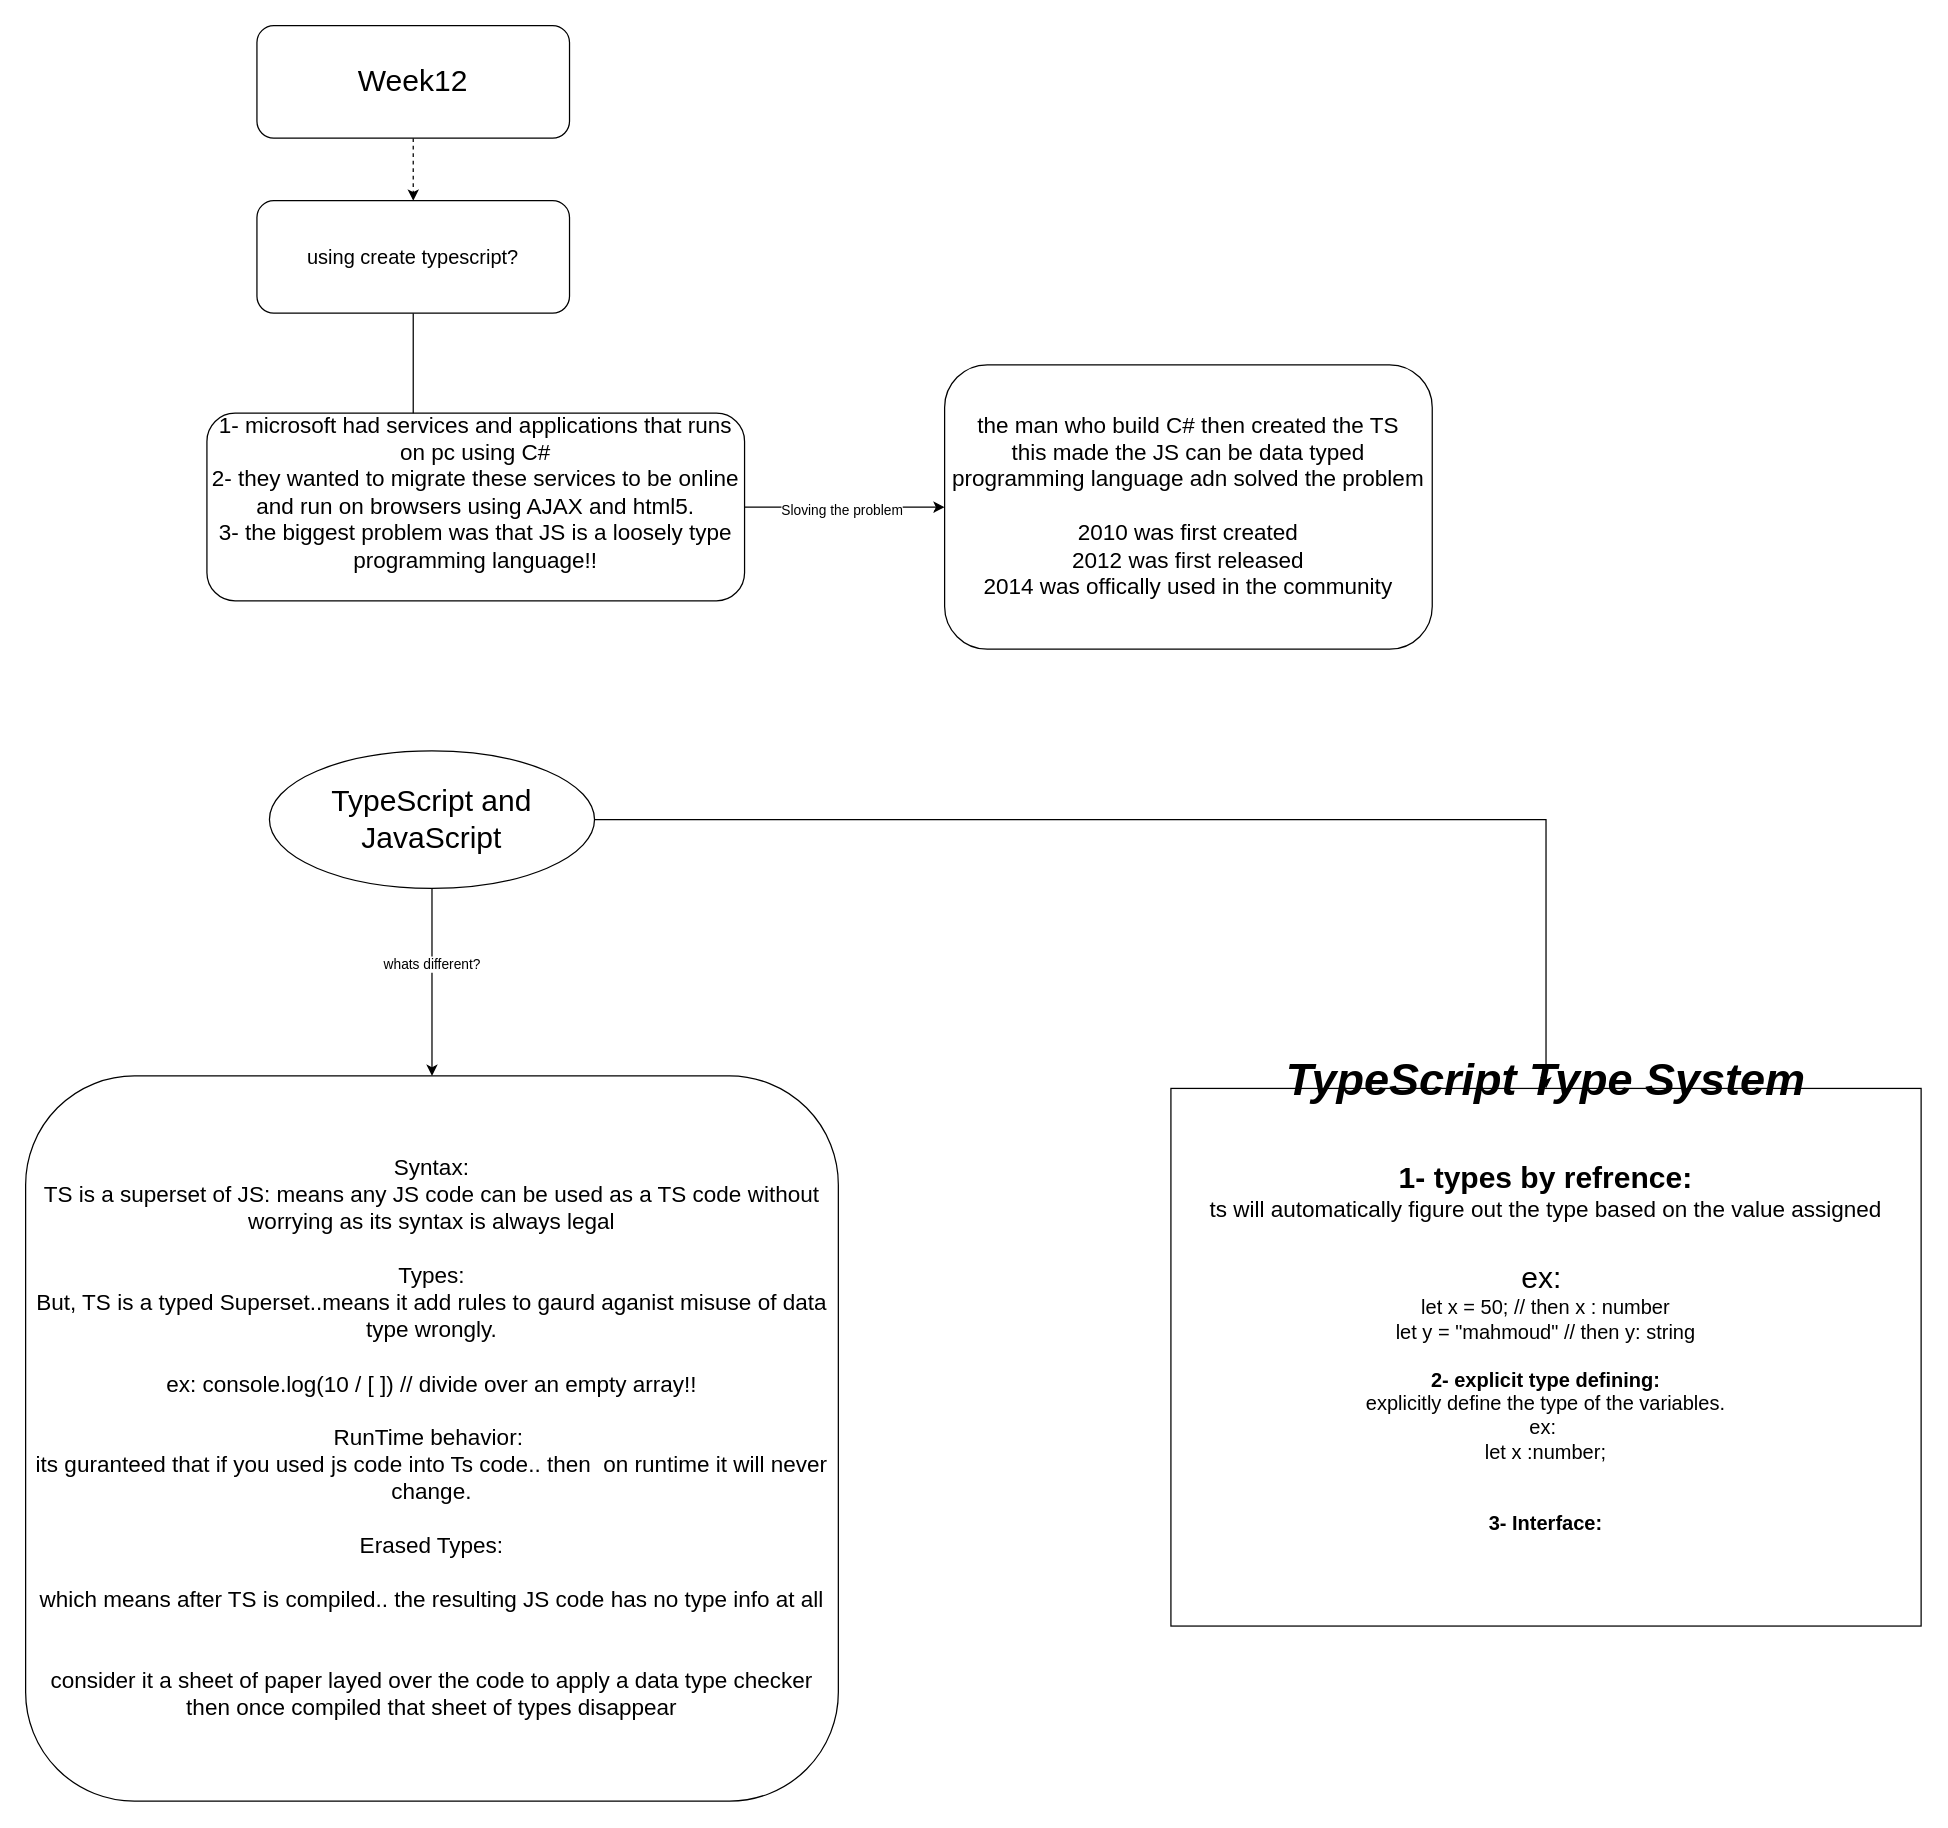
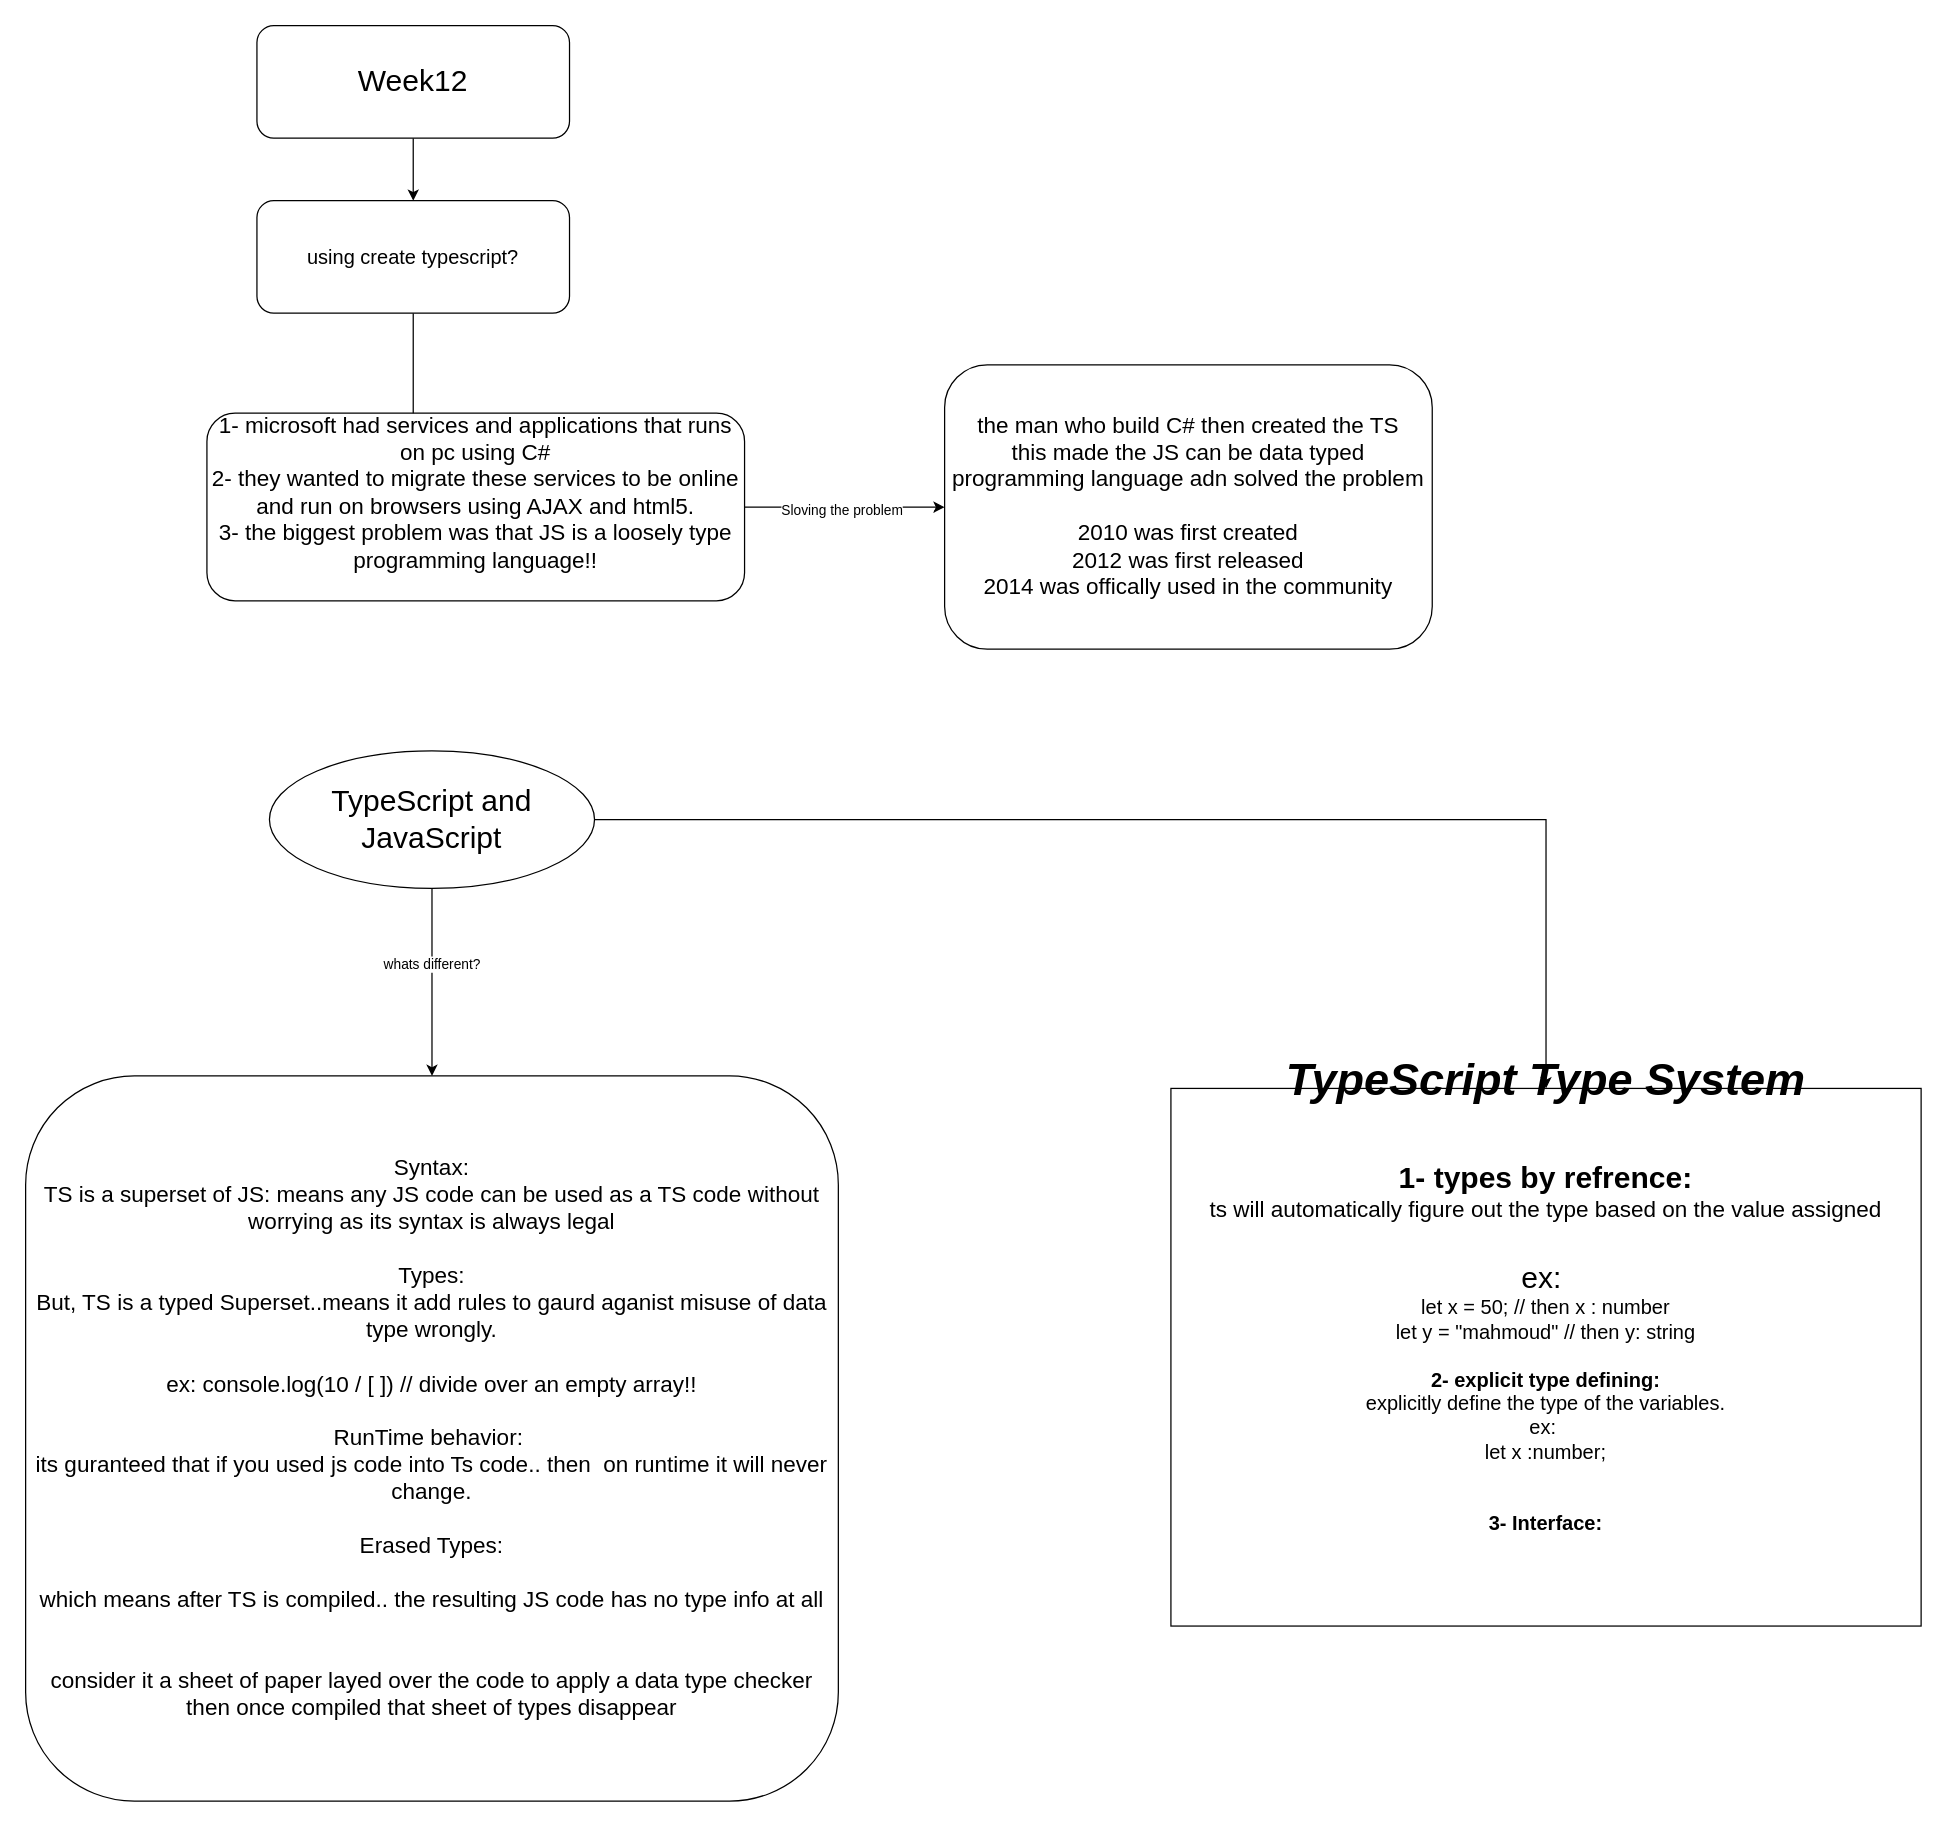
  <mxCell id="0" />
  <mxCell id="1" parent="0" />
- <mxCell id="2" value="" style="edgeStyle=orthogonalEdgeStyle;rounded=0;orthogonalLoop=1;jettySize=auto;html=1;dashed=1;" edge="1" parent="1" source="3" target="5"><mxGeometry relative="1" as="geometry" /></mxCell>
+ <mxCell id="2" value="" style="edgeStyle=orthogonalEdgeStyle;rounded=0;orthogonalLoop=1;jettySize=auto;html=1;" edge="1" parent="1" source="3" target="5"><mxGeometry relative="1" as="geometry" /></mxCell>
  <mxCell id="3" value="&lt;div&gt;&lt;span style=&quot;font-size: 24px;&quot;&gt;Week12&lt;/span&gt;&lt;/div&gt;" style="rounded=1;whiteSpace=wrap;html=1;" vertex="1" parent="1"><mxGeometry x="205" y="20" width="250" height="90" as="geometry" /></mxCell>
  <mxCell id="4" value="" style="edgeStyle=orthogonalEdgeStyle;rounded=0;orthogonalLoop=1;jettySize=auto;html=1;" edge="1" parent="1" source="5"><mxGeometry relative="1" as="geometry"><mxPoint x="330" y="345" as="targetPoint" /></mxGeometry></mxCell>
  <mxCell id="5" value="&lt;font size=&quot;3&quot;&gt;using create typescript?&lt;/font&gt;" style="rounded=1;whiteSpace=wrap;html=1;" vertex="1" parent="1"><mxGeometry x="205" y="160" width="250" height="90" as="geometry" /></mxCell>
  <mxCell id="6" value="" style="edgeStyle=orthogonalEdgeStyle;rounded=0;orthogonalLoop=1;jettySize=auto;html=1;" edge="1" parent="1" source="8" target="9"><mxGeometry relative="1" as="geometry" /></mxCell>
  <mxCell id="7" value="Sloving the problem" style="edgeLabel;html=1;align=center;verticalAlign=middle;resizable=0;points=[];" vertex="1" connectable="0" parent="6"><mxGeometry x="-0.033" y="-2" relative="1" as="geometry"><mxPoint as="offset" /></mxGeometry></mxCell>
  <mxCell id="8" value="&lt;font style=&quot;font-size: 18px;&quot;&gt;1- microsoft had services and applications that runs on pc using C#&lt;/font&gt;&lt;div&gt;&lt;font style=&quot;font-size: 18px;&quot;&gt;2- they wanted to migrate these services to be online and run on browsers using AJAX and html5.&lt;/font&gt;&lt;/div&gt;&lt;div&gt;&lt;font style=&quot;font-size: 18px;&quot;&gt;3- the biggest problem was that JS is a loosely type programming language!!&lt;/font&gt;&lt;/div&gt;&lt;div&gt;&lt;font style=&quot;font-size: 18px;&quot;&gt;&lt;br&gt;&lt;/font&gt;&lt;/div&gt;" style="rounded=1;whiteSpace=wrap;html=1;" vertex="1" parent="1"><mxGeometry x="165" y="330" width="430" height="150" as="geometry" /></mxCell>
  <mxCell id="9" value="&lt;font style=&quot;font-size: 18px;&quot;&gt;the man who build C# then created the TS&lt;/font&gt;&lt;div&gt;&lt;span style=&quot;font-size: 18px;&quot;&gt;this made the JS can be data typed programming language adn solved the problem&lt;/span&gt;&lt;/div&gt;&lt;div&gt;&lt;span style=&quot;font-size: 18px;&quot;&gt;&lt;br&gt;&lt;/span&gt;&lt;/div&gt;&lt;div&gt;&lt;span style=&quot;font-size: 18px;&quot;&gt;2010 was first created&lt;/span&gt;&lt;/div&gt;&lt;div&gt;&lt;span style=&quot;font-size: 18px;&quot;&gt;2012 was first released&lt;/span&gt;&lt;/div&gt;&lt;div&gt;&lt;span style=&quot;font-size: 18px;&quot;&gt;2014 was offically used in the community&lt;/span&gt;&lt;/div&gt;" style="rounded=1;whiteSpace=wrap;html=1;" vertex="1" parent="1"><mxGeometry x="755" y="291.25" width="390" height="227.5" as="geometry" /></mxCell>
  <mxCell id="10" style="edgeStyle=orthogonalEdgeStyle;rounded=0;orthogonalLoop=1;jettySize=auto;html=1;entryX=0.5;entryY=0;entryDx=0;entryDy=0;" edge="1" parent="1" source="13" target="14"><mxGeometry relative="1" as="geometry" /></mxCell>
  <mxCell id="11" value="whats different?" style="edgeLabel;html=1;align=center;verticalAlign=middle;resizable=0;points=[];" vertex="1" connectable="0" parent="10"><mxGeometry x="-0.198" y="-1" relative="1" as="geometry"><mxPoint as="offset" /></mxGeometry></mxCell>
  <mxCell id="12" value="" style="edgeStyle=orthogonalEdgeStyle;rounded=0;orthogonalLoop=1;jettySize=auto;html=1;" edge="1" parent="1" source="13" target="15"><mxGeometry relative="1" as="geometry" /></mxCell>
  <mxCell id="13" value="&lt;font style=&quot;font-size: 24px;&quot;&gt;TypeScript and JavaScript&lt;/font&gt;" style="ellipse;whiteSpace=wrap;html=1;" vertex="1" parent="1"><mxGeometry x="215" y="600" width="260" height="110" as="geometry" /></mxCell>
  <mxCell id="14" value="&lt;div&gt;&lt;span style=&quot;font-size: 18px;&quot;&gt;Syntax:&lt;/span&gt;&lt;/div&gt;&lt;span style=&quot;font-size: 18px;&quot;&gt;TS is a superset of JS: means any JS code can be used as a TS code without worrying as its syntax is always legal&lt;/span&gt;&lt;div&gt;&lt;span style=&quot;font-size: 18px;&quot;&gt;&lt;br&gt;&lt;/span&gt;&lt;/div&gt;&lt;div&gt;&lt;span style=&quot;font-size: 18px;&quot;&gt;Types:&lt;/span&gt;&lt;/div&gt;&lt;div&gt;&lt;span style=&quot;font-size: 18px;&quot;&gt;But, TS is a typed Superset..means it add rules to gaurd aganist misuse of data type wrongly.&lt;/span&gt;&lt;/div&gt;&lt;div&gt;&lt;span style=&quot;font-size: 18px;&quot;&gt;&lt;br&gt;&lt;/span&gt;&lt;/div&gt;&lt;div&gt;&lt;span style=&quot;font-size: 18px;&quot;&gt;ex: console.log(10 / [ ]) // divide over an empty array!!&lt;/span&gt;&lt;/div&gt;&lt;div&gt;&lt;span style=&quot;font-size: 18px;&quot;&gt;&lt;br&gt;&lt;/span&gt;&lt;/div&gt;&lt;div&gt;&lt;span style=&quot;font-size: 18px;&quot;&gt;RunTime behavior:&amp;nbsp;&lt;/span&gt;&lt;/div&gt;&lt;div&gt;&lt;span style=&quot;font-size: 18px;&quot;&gt;its guranteed that if you used js code into Ts code.. then&amp;nbsp; on runtime it will never change.&lt;/span&gt;&lt;/div&gt;&lt;div&gt;&lt;span style=&quot;font-size: 18px;&quot;&gt;&lt;br&gt;&lt;/span&gt;&lt;/div&gt;&lt;div&gt;&lt;span style=&quot;font-size: 18px;&quot;&gt;Erased Types:&lt;/span&gt;&lt;/div&gt;&lt;div&gt;&lt;span style=&quot;font-size: 18px;&quot;&gt;&lt;br&gt;&lt;/span&gt;&lt;/div&gt;&lt;div&gt;&lt;span style=&quot;font-size: 18px;&quot;&gt;which means after TS is compiled.. the resulting JS code has no type info at all&lt;/span&gt;&lt;/div&gt;&lt;div&gt;&lt;span style=&quot;font-size: 18px;&quot;&gt;&lt;br&gt;&lt;/span&gt;&lt;/div&gt;&lt;div&gt;&lt;span style=&quot;font-size: 18px;&quot;&gt;&lt;br&gt;&lt;/span&gt;&lt;/div&gt;&lt;div&gt;&lt;span style=&quot;font-size: 18px;&quot;&gt;consider it a sheet of paper layed over the code to apply a data type checker then once compiled that sheet of types disappear&lt;/span&gt;&lt;/div&gt;" style="rounded=1;whiteSpace=wrap;html=1;" vertex="1" parent="1"><mxGeometry x="20" y="860" width="650" height="580" as="geometry" /></mxCell>
  <mxCell id="15" value="&lt;font style=&quot;font-size: 36px;&quot;&gt;&lt;b&gt;&lt;i&gt;TypeScript Type System&lt;/i&gt;&lt;/b&gt;&lt;/font&gt;&lt;div&gt;&lt;font style=&quot;font-size: 36px;&quot;&gt;&lt;br&gt;&lt;/font&gt;&lt;/div&gt;&lt;div&gt;&lt;font style=&quot;font-size: 24px;&quot;&gt;&lt;b&gt;1- types by refrence:&lt;/b&gt;&lt;/font&gt;&lt;/div&gt;&lt;div&gt;&lt;font style=&quot;font-size: 18px;&quot;&gt;ts will automatically figure out the type based on the value assigned&lt;/font&gt;&lt;/div&gt;&lt;div&gt;&lt;font style=&quot;font-size: 24px;&quot;&gt;&lt;br&gt;&lt;/font&gt;&lt;/div&gt;&lt;div&gt;&lt;font style=&quot;font-size: 24px;&quot;&gt;ex:&amp;nbsp;&lt;/font&gt;&lt;/div&gt;&lt;div&gt;&lt;font size=&quot;3&quot;&gt;let x = 50; // then x : number&lt;/font&gt;&lt;/div&gt;&lt;div&gt;&lt;font size=&quot;3&quot;&gt;let y = &quot;mahmoud&quot; // then y: string&lt;/font&gt;&lt;/div&gt;&lt;div&gt;&lt;font size=&quot;3&quot;&gt;&lt;br&gt;&lt;/font&gt;&lt;/div&gt;&lt;div&gt;&lt;font size=&quot;3&quot;&gt;&lt;b&gt;2- explicit type defining:&lt;/b&gt;&lt;/font&gt;&lt;/div&gt;&lt;div&gt;&lt;font size=&quot;3&quot;&gt;explicitly define the type of the variables.&lt;/font&gt;&lt;/div&gt;&lt;div&gt;&lt;font size=&quot;3&quot;&gt;ex:&amp;nbsp;&lt;/font&gt;&lt;/div&gt;&lt;div&gt;&lt;font size=&quot;3&quot;&gt;let x :number;&lt;/font&gt;&lt;/div&gt;&lt;div&gt;&lt;font size=&quot;3&quot;&gt;&lt;br&gt;&lt;/font&gt;&lt;/div&gt;&lt;div&gt;&lt;font size=&quot;3&quot;&gt;&lt;br&gt;&lt;/font&gt;&lt;/div&gt;&lt;div&gt;&lt;font size=&quot;3&quot;&gt;&lt;b&gt;3- Interface:&lt;/b&gt;&lt;/font&gt;&lt;/div&gt;&lt;div&gt;&lt;font size=&quot;3&quot;&gt;&lt;br&gt;&lt;/font&gt;&lt;/div&gt;&lt;div&gt;&lt;br&gt;&lt;/div&gt;&lt;div&gt;&lt;font size=&quot;3&quot;&gt;&lt;br&gt;&lt;/font&gt;&lt;/div&gt;&lt;div&gt;&lt;font size=&quot;3&quot;&gt;&lt;br&gt;&lt;/font&gt;&lt;/div&gt;&lt;div&gt;&lt;span style=&quot;font-size: 24px;&quot;&gt;&lt;br&gt;&lt;/span&gt;&lt;/div&gt;" style="whiteSpace=wrap;html=1;" vertex="1" parent="1"><mxGeometry x="936" y="870" width="600" height="430" as="geometry" /></mxCell>
